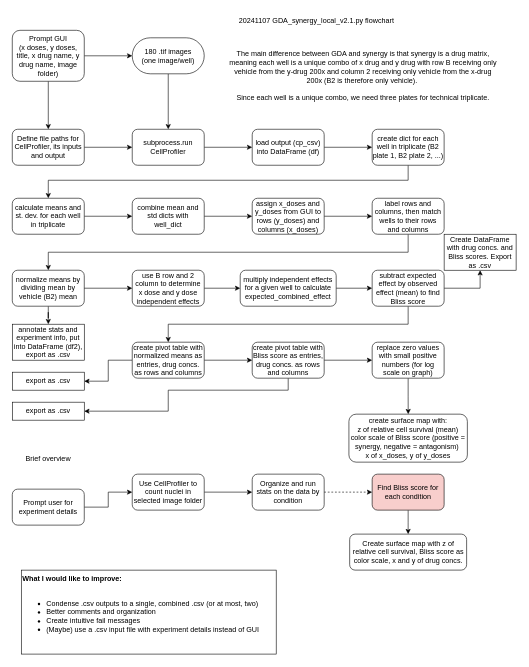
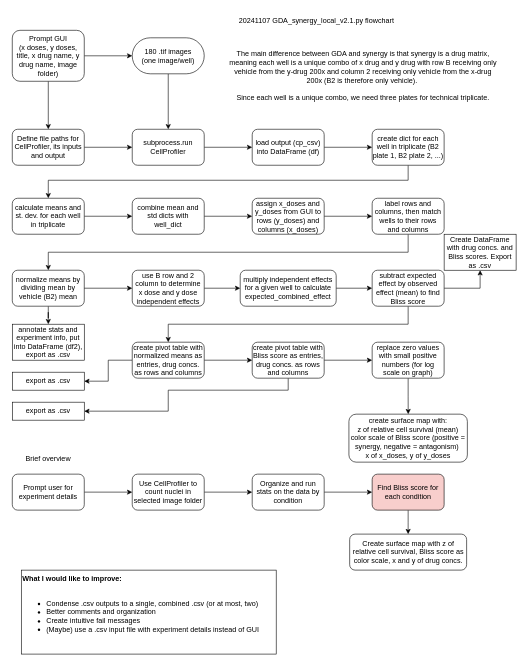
  <mxCell id="0" />
  <mxCell id="1" parent="0" />
  <mxCell id="2" value="20241107 GDA_synergy_local_v2.1.py flowchart" style="text;html=1;align=center;verticalAlign=middle;whiteSpace=wrap;rounded=0;" vertex="1" parent="1"><mxGeometry x="375" width="305" height="30" as="geometry" y="20" /></mxCell>
  <mxCell id="3" value="" style="edgeStyle=orthogonalEdgeStyle;rounded=0;orthogonalLoop=1;jettySize=auto;html=1;" edge="1" parent="1" source="4" target="11"><mxGeometry relative="1" as="geometry" /></mxCell>
  <mxCell id="4" value="&lt;div&gt;180 .tif images&lt;/div&gt;(one image/well)" style="rounded=1;whiteSpace=wrap;html=1;arcSize=50;" vertex="1" parent="1"><mxGeometry x="220" y="62.5" width="120" height="60" as="geometry" /></mxCell>
  <mxCell id="5" value="" style="edgeStyle=orthogonalEdgeStyle;rounded=0;orthogonalLoop=1;jettySize=auto;html=1;" edge="1" parent="1" source="7" target="9"><mxGeometry relative="1" as="geometry" /></mxCell>
  <mxCell id="6" value="" style="edgeStyle=orthogonalEdgeStyle;rounded=0;orthogonalLoop=1;jettySize=auto;html=1;" edge="1" parent="1" source="7" target="4"><mxGeometry relative="1" as="geometry" /></mxCell>
  <mxCell id="7" value="&lt;div&gt;Prompt GUI&lt;/div&gt;&lt;div&gt;(x doses, y doses, title, x drug name, y drug name, image folder)&lt;br&gt;&lt;/div&gt;" style="rounded=1;whiteSpace=wrap;html=1;" vertex="1" parent="1"><mxGeometry x="20" y="50" width="120" height="85" as="geometry" /></mxCell>
  <mxCell id="8" value="" style="edgeStyle=orthogonalEdgeStyle;rounded=0;orthogonalLoop=1;jettySize=auto;html=1;" edge="1" parent="1" source="9" target="11"><mxGeometry relative="1" as="geometry" /></mxCell>
  <mxCell id="9" value="Define file paths for CellProfiler, its inputs and output" style="whiteSpace=wrap;html=1;rounded=1;" vertex="1" parent="1"><mxGeometry x="20" y="215" width="120" height="60" as="geometry" /></mxCell>
  <mxCell id="10" value="" style="edgeStyle=orthogonalEdgeStyle;rounded=0;orthogonalLoop=1;jettySize=auto;html=1;" edge="1" parent="1" source="11" target="13"><mxGeometry relative="1" as="geometry" /></mxCell>
  <mxCell id="11" value="subprocess.run CellProfiler" style="whiteSpace=wrap;html=1;rounded=1;" vertex="1" parent="1"><mxGeometry x="220" y="215" width="120" height="60" as="geometry" /></mxCell>
  <mxCell id="12" value="" style="edgeStyle=orthogonalEdgeStyle;rounded=0;orthogonalLoop=1;jettySize=auto;html=1;" edge="1" parent="1" source="13" target="15"><mxGeometry relative="1" as="geometry" /></mxCell>
  <mxCell id="13" value="load output (cp_csv) into DataFrame (df)" style="rounded=1;whiteSpace=wrap;html=1;" vertex="1" parent="1"><mxGeometry x="420" y="215" width="120" height="60" as="geometry" /></mxCell>
  <mxCell id="14" value="" style="edgeStyle=orthogonalEdgeStyle;rounded=0;orthogonalLoop=1;jettySize=auto;html=1;" edge="1" parent="1" source="15" target="17"><mxGeometry relative="1" as="geometry"><Array as="points"><mxPoint x="680" y="300" /><mxPoint x="80" y="300" /></Array></mxGeometry></mxCell>
  <mxCell id="15" value="&lt;div&gt;create dict for each well in triplicate (B2 plate 1, B2 plate 2, ...)&lt;br&gt;&lt;/div&gt;" style="whiteSpace=wrap;html=1;rounded=1;" vertex="1" parent="1"><mxGeometry x="620" y="215" width="120" height="60" as="geometry" /></mxCell>
  <mxCell id="16" value="" style="edgeStyle=orthogonalEdgeStyle;rounded=0;orthogonalLoop=1;jettySize=auto;html=1;" edge="1" parent="1" source="17" target="19"><mxGeometry relative="1" as="geometry" /></mxCell>
  <mxCell id="17" value="calculate means and st. dev. for each well in triplicate" style="whiteSpace=wrap;html=1;rounded=1;" vertex="1" parent="1"><mxGeometry x="20" y="330" width="120" height="60" as="geometry" /></mxCell>
  <mxCell id="18" value="" style="edgeStyle=orthogonalEdgeStyle;rounded=0;orthogonalLoop=1;jettySize=auto;html=1;" edge="1" parent="1" source="19" target="21"><mxGeometry relative="1" as="geometry" /></mxCell>
  <mxCell id="19" value="combine mean and std dicts with well_dict" style="whiteSpace=wrap;html=1;rounded=1;" vertex="1" parent="1"><mxGeometry x="220" y="330" width="120" height="60" as="geometry" /></mxCell>
  <mxCell id="20" value="" style="edgeStyle=orthogonalEdgeStyle;rounded=0;orthogonalLoop=1;jettySize=auto;html=1;" edge="1" parent="1" source="21" target="23"><mxGeometry relative="1" as="geometry" /></mxCell>
  <mxCell id="21" value="assign x_doses and y_doses from GUI to rows (y_doses) and columns (x_doses)" style="whiteSpace=wrap;html=1;rounded=1;" vertex="1" parent="1"><mxGeometry x="420" y="330" width="120" height="60" as="geometry" /></mxCell>
  <mxCell id="22" value="" style="edgeStyle=orthogonalEdgeStyle;rounded=0;orthogonalLoop=1;jettySize=auto;html=1;" edge="1" parent="1" source="23" target="26"><mxGeometry relative="1" as="geometry"><Array as="points"><mxPoint x="680" y="420" /><mxPoint x="80" y="420" /></Array></mxGeometry></mxCell>
  <mxCell id="23" value="label rows and columns, then match wells to their rows and columns" style="whiteSpace=wrap;html=1;rounded=1;" vertex="1" parent="1"><mxGeometry x="620" y="330" width="120" height="60" as="geometry" /></mxCell>
  <mxCell id="24" value="&lt;div&gt;The main difference between GDA and synergy is that synergy is a drug matrix, meaning each well is a unique combo of x drug and y drug with row B receiving only vehicle from the y-drug 200x and column 2 receiving only vehicle from the x-drug 200x (B2 is therefore only vehicle).&amp;nbsp;&lt;/div&gt;&lt;div&gt;&lt;br&gt;&lt;/div&gt;&lt;div&gt;Since each well is a unique combo, we need three plates for technical triplicate.&lt;/div&gt;" style="text;html=1;align=center;verticalAlign=middle;whiteSpace=wrap;rounded=0;" vertex="1" parent="1"><mxGeometry x="375" y="62.5" width="460" height="127.5" as="geometry" /></mxCell>
  <mxCell id="25" value="" style="edgeStyle=orthogonalEdgeStyle;rounded=0;orthogonalLoop=1;jettySize=auto;html=1;" edge="1" parent="1" source="26" target="28"><mxGeometry relative="1" as="geometry" /></mxCell>
  <mxCell id="26" value="normalize means by dividing mean by vehicle (B2) mean" style="whiteSpace=wrap;html=1;rounded=1;" vertex="1" parent="1"><mxGeometry x="20" y="450" width="120" height="60" as="geometry" /></mxCell>
  <mxCell id="27" value="" style="edgeStyle=orthogonalEdgeStyle;rounded=0;orthogonalLoop=1;jettySize=auto;html=1;exitX=1;exitY=0.5;exitDx=0;exitDy=0;" edge="1" parent="1" source="26" target="30"><mxGeometry relative="1" as="geometry" /></mxCell>
  <mxCell id="28" value="annotate stats and experiment info, put into DataFrame (df2), export as .csv" style="whiteSpace=wrap;html=1;rounded=1;arcSize=0;" vertex="1" parent="1"><mxGeometry x="20" y="540" width="120" height="60" as="geometry" /></mxCell>
  <mxCell id="29" value="" style="edgeStyle=orthogonalEdgeStyle;rounded=0;orthogonalLoop=1;jettySize=auto;html=1;" edge="1" parent="1" source="30" target="32"><mxGeometry relative="1" as="geometry" /></mxCell>
  <mxCell id="30" value="use B row and 2 column to determine x dose and y dose independent effects" style="whiteSpace=wrap;html=1;rounded=1;" vertex="1" parent="1"><mxGeometry x="220" y="450" width="120" height="60" as="geometry" /></mxCell>
  <mxCell id="31" value="" style="edgeStyle=orthogonalEdgeStyle;rounded=0;orthogonalLoop=1;jettySize=auto;html=1;" edge="1" parent="1" source="32" target="35"><mxGeometry relative="1" as="geometry" /></mxCell>
  <mxCell id="32" value="multiply independent effects for a given well to calculate expected_combined_effect" style="whiteSpace=wrap;html=1;rounded=1;" vertex="1" parent="1"><mxGeometry x="400" y="450" width="160" height="60" as="geometry" /></mxCell>
  <mxCell id="33" value="" style="edgeStyle=orthogonalEdgeStyle;rounded=0;orthogonalLoop=1;jettySize=auto;html=1;exitX=1;exitY=0.5;exitDx=0;exitDy=0;" edge="1" parent="1" source="35" target="36"><mxGeometry relative="1" as="geometry"><Array as="points"><mxPoint x="800" y="480" /></Array></mxGeometry></mxCell>
  <mxCell id="34" value="" style="edgeStyle=orthogonalEdgeStyle;rounded=0;orthogonalLoop=1;jettySize=auto;html=1;entryX=0.5;entryY=0;entryDx=0;entryDy=0;" edge="1" parent="1" source="35" target="39"><mxGeometry relative="1" as="geometry"><Array as="points"><mxPoint x="680" y="540" /><mxPoint x="280" y="540" /></Array></mxGeometry></mxCell>
  <mxCell id="35" value="subtract expected effect by observed effect (mean) to find Bliss score" style="whiteSpace=wrap;html=1;rounded=1;" vertex="1" parent="1"><mxGeometry x="620" y="450" width="120" height="60" as="geometry" /></mxCell>
  <mxCell id="36" value="Create DataFrame with drug concs. and Bliss scores. Export as .csv" style="whiteSpace=wrap;html=1;rounded=1;arcSize=0;" vertex="1" parent="1"><mxGeometry x="740" y="390" width="120" height="60" as="geometry" /></mxCell>
  <mxCell id="37" value="" style="edgeStyle=orthogonalEdgeStyle;rounded=0;orthogonalLoop=1;jettySize=auto;html=1;" edge="1" parent="1" source="39" target="42"><mxGeometry relative="1" as="geometry" /></mxCell>
  <mxCell id="38" value="" style="edgeStyle=orthogonalEdgeStyle;rounded=0;orthogonalLoop=1;jettySize=auto;html=1;" edge="1" parent="1" source="39" target="45"><mxGeometry relative="1" as="geometry" /></mxCell>
  <mxCell id="39" value="&lt;div&gt;create pivot table with normalized means as entries, drug concs. as rows and columns&lt;/div&gt;" style="whiteSpace=wrap;html=1;rounded=1;" vertex="1" parent="1"><mxGeometry x="220" y="570" width="120" height="60" as="geometry" /></mxCell>
  <mxCell id="40" value="" style="edgeStyle=orthogonalEdgeStyle;rounded=0;orthogonalLoop=1;jettySize=auto;html=1;" edge="1" parent="1" source="42" target="44"><mxGeometry relative="1" as="geometry" /></mxCell>
  <mxCell id="41" style="edgeStyle=orthogonalEdgeStyle;rounded=0;orthogonalLoop=1;jettySize=auto;html=1;entryX=1;entryY=0.5;entryDx=0;entryDy=0;" edge="1" parent="1" source="42" target="46"><mxGeometry relative="1" as="geometry"><Array as="points"><mxPoint x="480" y="650" /><mxPoint x="280" y="650" /><mxPoint x="280" y="685" /></Array></mxGeometry></mxCell>
  <mxCell id="42" value="&lt;div&gt;create pivot table with Bliss score as entries, drug concs. as rows and columns&lt;/div&gt;" style="whiteSpace=wrap;html=1;rounded=1;" vertex="1" parent="1"><mxGeometry x="420" y="570" width="120" height="60" as="geometry" /></mxCell>
  <mxCell id="43" value="" style="edgeStyle=orthogonalEdgeStyle;rounded=0;orthogonalLoop=1;jettySize=auto;html=1;" edge="1" parent="1" source="44" target="47"><mxGeometry relative="1" as="geometry" /></mxCell>
  <mxCell id="44" value="replace zero values with small positive numbers (for log scale on graph)" style="whiteSpace=wrap;html=1;rounded=1;" vertex="1" parent="1"><mxGeometry x="620" y="570" width="120" height="60" as="geometry" /></mxCell>
  <mxCell id="45" value="export as .csv" style="rounded=0;whiteSpace=wrap;html=1;" vertex="1" parent="1"><mxGeometry x="20" y="620" width="120" height="30" as="geometry" /></mxCell>
  <mxCell id="46" value="export as .csv" style="rounded=0;whiteSpace=wrap;html=1;" vertex="1" parent="1"><mxGeometry x="20" y="670" width="120" height="30" as="geometry" /></mxCell>
  <mxCell id="47" value="&lt;div&gt;create surface map with:&lt;/div&gt;&lt;div&gt;&amp;nbsp;z of relative cell survival (mean)&amp;nbsp;&lt;/div&gt;&lt;div&gt;color scale of Bliss score (positive = synergy, negative = antagonism)&amp;nbsp;&lt;/div&gt;&lt;div&gt;x of x_doses, y of y_doses&lt;/div&gt;" style="whiteSpace=wrap;html=1;rounded=1;" vertex="1" parent="1"><mxGeometry x="581.25" y="690" width="197.5" height="80" as="geometry" /></mxCell>
  <mxCell id="48" value="" style="edgeStyle=orthogonalEdgeStyle;rounded=0;orthogonalLoop=1;jettySize=auto;html=1;" edge="1" parent="1" source="49" target="52"><mxGeometry relative="1" as="geometry" /></mxCell>
- <mxCell id="49" value="Prompt user for experiment details" style="rounded=1;whiteSpace=wrap;html=1;" vertex="1" parent="1"><mxGeometry x="20" y="815" width="120" height="60" as="geometry" /></mxCell>
+ <mxCell id="49" value="Prompt user for experiment details" style="rounded=1;whiteSpace=wrap;html=1;" vertex="1" parent="1"><mxGeometry x="20" y="790" width="120" height="60" as="geometry" /></mxCell>
  <mxCell id="50" value="Brief overview" style="text;html=1;align=center;verticalAlign=middle;whiteSpace=wrap;rounded=0;" vertex="1" parent="1"><mxGeometry x="35" y="750" width="90" height="30" as="geometry" /></mxCell>
  <mxCell id="51" value="" style="edgeStyle=orthogonalEdgeStyle;rounded=0;orthogonalLoop=1;jettySize=auto;html=1;" edge="1" parent="1" source="52" target="54"><mxGeometry relative="1" as="geometry" /></mxCell>
  <mxCell id="52" value="Use CellProfiler to count nuclei in selected image folder" style="whiteSpace=wrap;html=1;rounded=1;" vertex="1" parent="1"><mxGeometry x="220" y="790" width="120" height="60" as="geometry" /></mxCell>
- <mxCell id="53" value="" style="edgeStyle=orthogonalEdgeStyle;rounded=0;orthogonalLoop=1;jettySize=auto;html=1;dashed=1;" edge="1" parent="1" source="54" target="56"><mxGeometry relative="1" as="geometry" /></mxCell>
+ <mxCell id="53" value="" style="edgeStyle=orthogonalEdgeStyle;rounded=0;orthogonalLoop=1;jettySize=auto;html=1;" edge="1" parent="1" source="54" target="56"><mxGeometry relative="1" as="geometry" /></mxCell>
  <mxCell id="54" value="Organize and run stats on the data by condition" style="whiteSpace=wrap;html=1;rounded=1;" vertex="1" parent="1"><mxGeometry x="420" y="790" width="120" height="60" as="geometry" /></mxCell>
  <mxCell id="55" value="" style="edgeStyle=orthogonalEdgeStyle;rounded=0;orthogonalLoop=1;jettySize=auto;html=1;" edge="1" parent="1" source="56" target="57"><mxGeometry relative="1" as="geometry"><Array as="points"><mxPoint x="680" y="870" /><mxPoint x="680" y="870" /></Array></mxGeometry></mxCell>
  <mxCell id="56" value="Find Bliss score for each condition" style="whiteSpace=wrap;html=1;rounded=1;fillColor=#f8cecc;" vertex="1" parent="1"><mxGeometry x="620" y="790" width="120" height="60" as="geometry" /></mxCell>
  <mxCell id="57" value="Create surface map with z of relative cell survival, Bliss score as color scale, x and y of drug concs." style="whiteSpace=wrap;html=1;rounded=1;" vertex="1" parent="1"><mxGeometry x="582.5" y="890" width="195" height="60" as="geometry" /></mxCell>
  <mxCell id="58" value="&lt;div align=&quot;left&quot;&gt;&lt;b&gt;What I would like to improve:&lt;/b&gt;&lt;/div&gt;&lt;div align=&quot;left&quot;&gt;&lt;b&gt;&lt;br&gt;&lt;/b&gt;&lt;/div&gt;&lt;div align=&quot;left&quot;&gt;&lt;ul&gt;&lt;li&gt;Condense .csv outputs to a single, combined .csv (or at most, two)&lt;br&gt;&lt;/li&gt;&lt;li&gt;Better comments and organization&lt;br&gt;&lt;/li&gt;&lt;li&gt;Create intuitive fail messages&lt;/li&gt;&lt;li&gt;(Maybe) use a .csv input file with experiment details instead of GUI&lt;/li&gt;&lt;/ul&gt;&lt;/div&gt;&lt;div&gt;&lt;br&gt;&lt;/div&gt;" style="rounded=0;whiteSpace=wrap;html=1;align=left;" vertex="1" parent="1"><mxGeometry x="35" y="950" width="425" height="140" as="geometry" /></mxCell>
